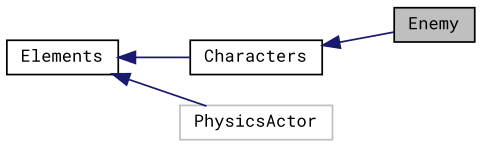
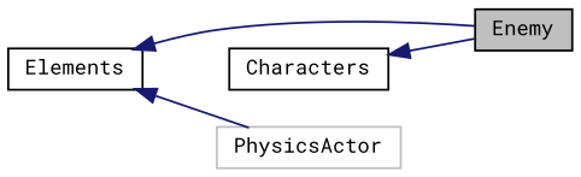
  digraph {
    fontname="Roboto Mono"
    rankdir=LR
    node [color=black fillcolor=white fontname="Roboto Mono" fontsize=10 shape=record style=filled]
    edge [color=midnightblue dir=back fontname="Roboto Mono" fontsize=10 labelfontname=Helvetica labelfontsize=10 style=solid]
    n1 [fillcolor=grey75 fontcolor=black height=0.2 label=Enemy width=0.4]
    n2 [height=0.2 label=Characters width=0.4]
    n3 [height=0.2 label=Elements width=0.4]
    n4 [color=grey75 height=0.2 label=PhysicsActor width=0.4]
    n2 -> n1
-   n3 -> n2
+   n3 -> n1
    n3 -> n4
  }
